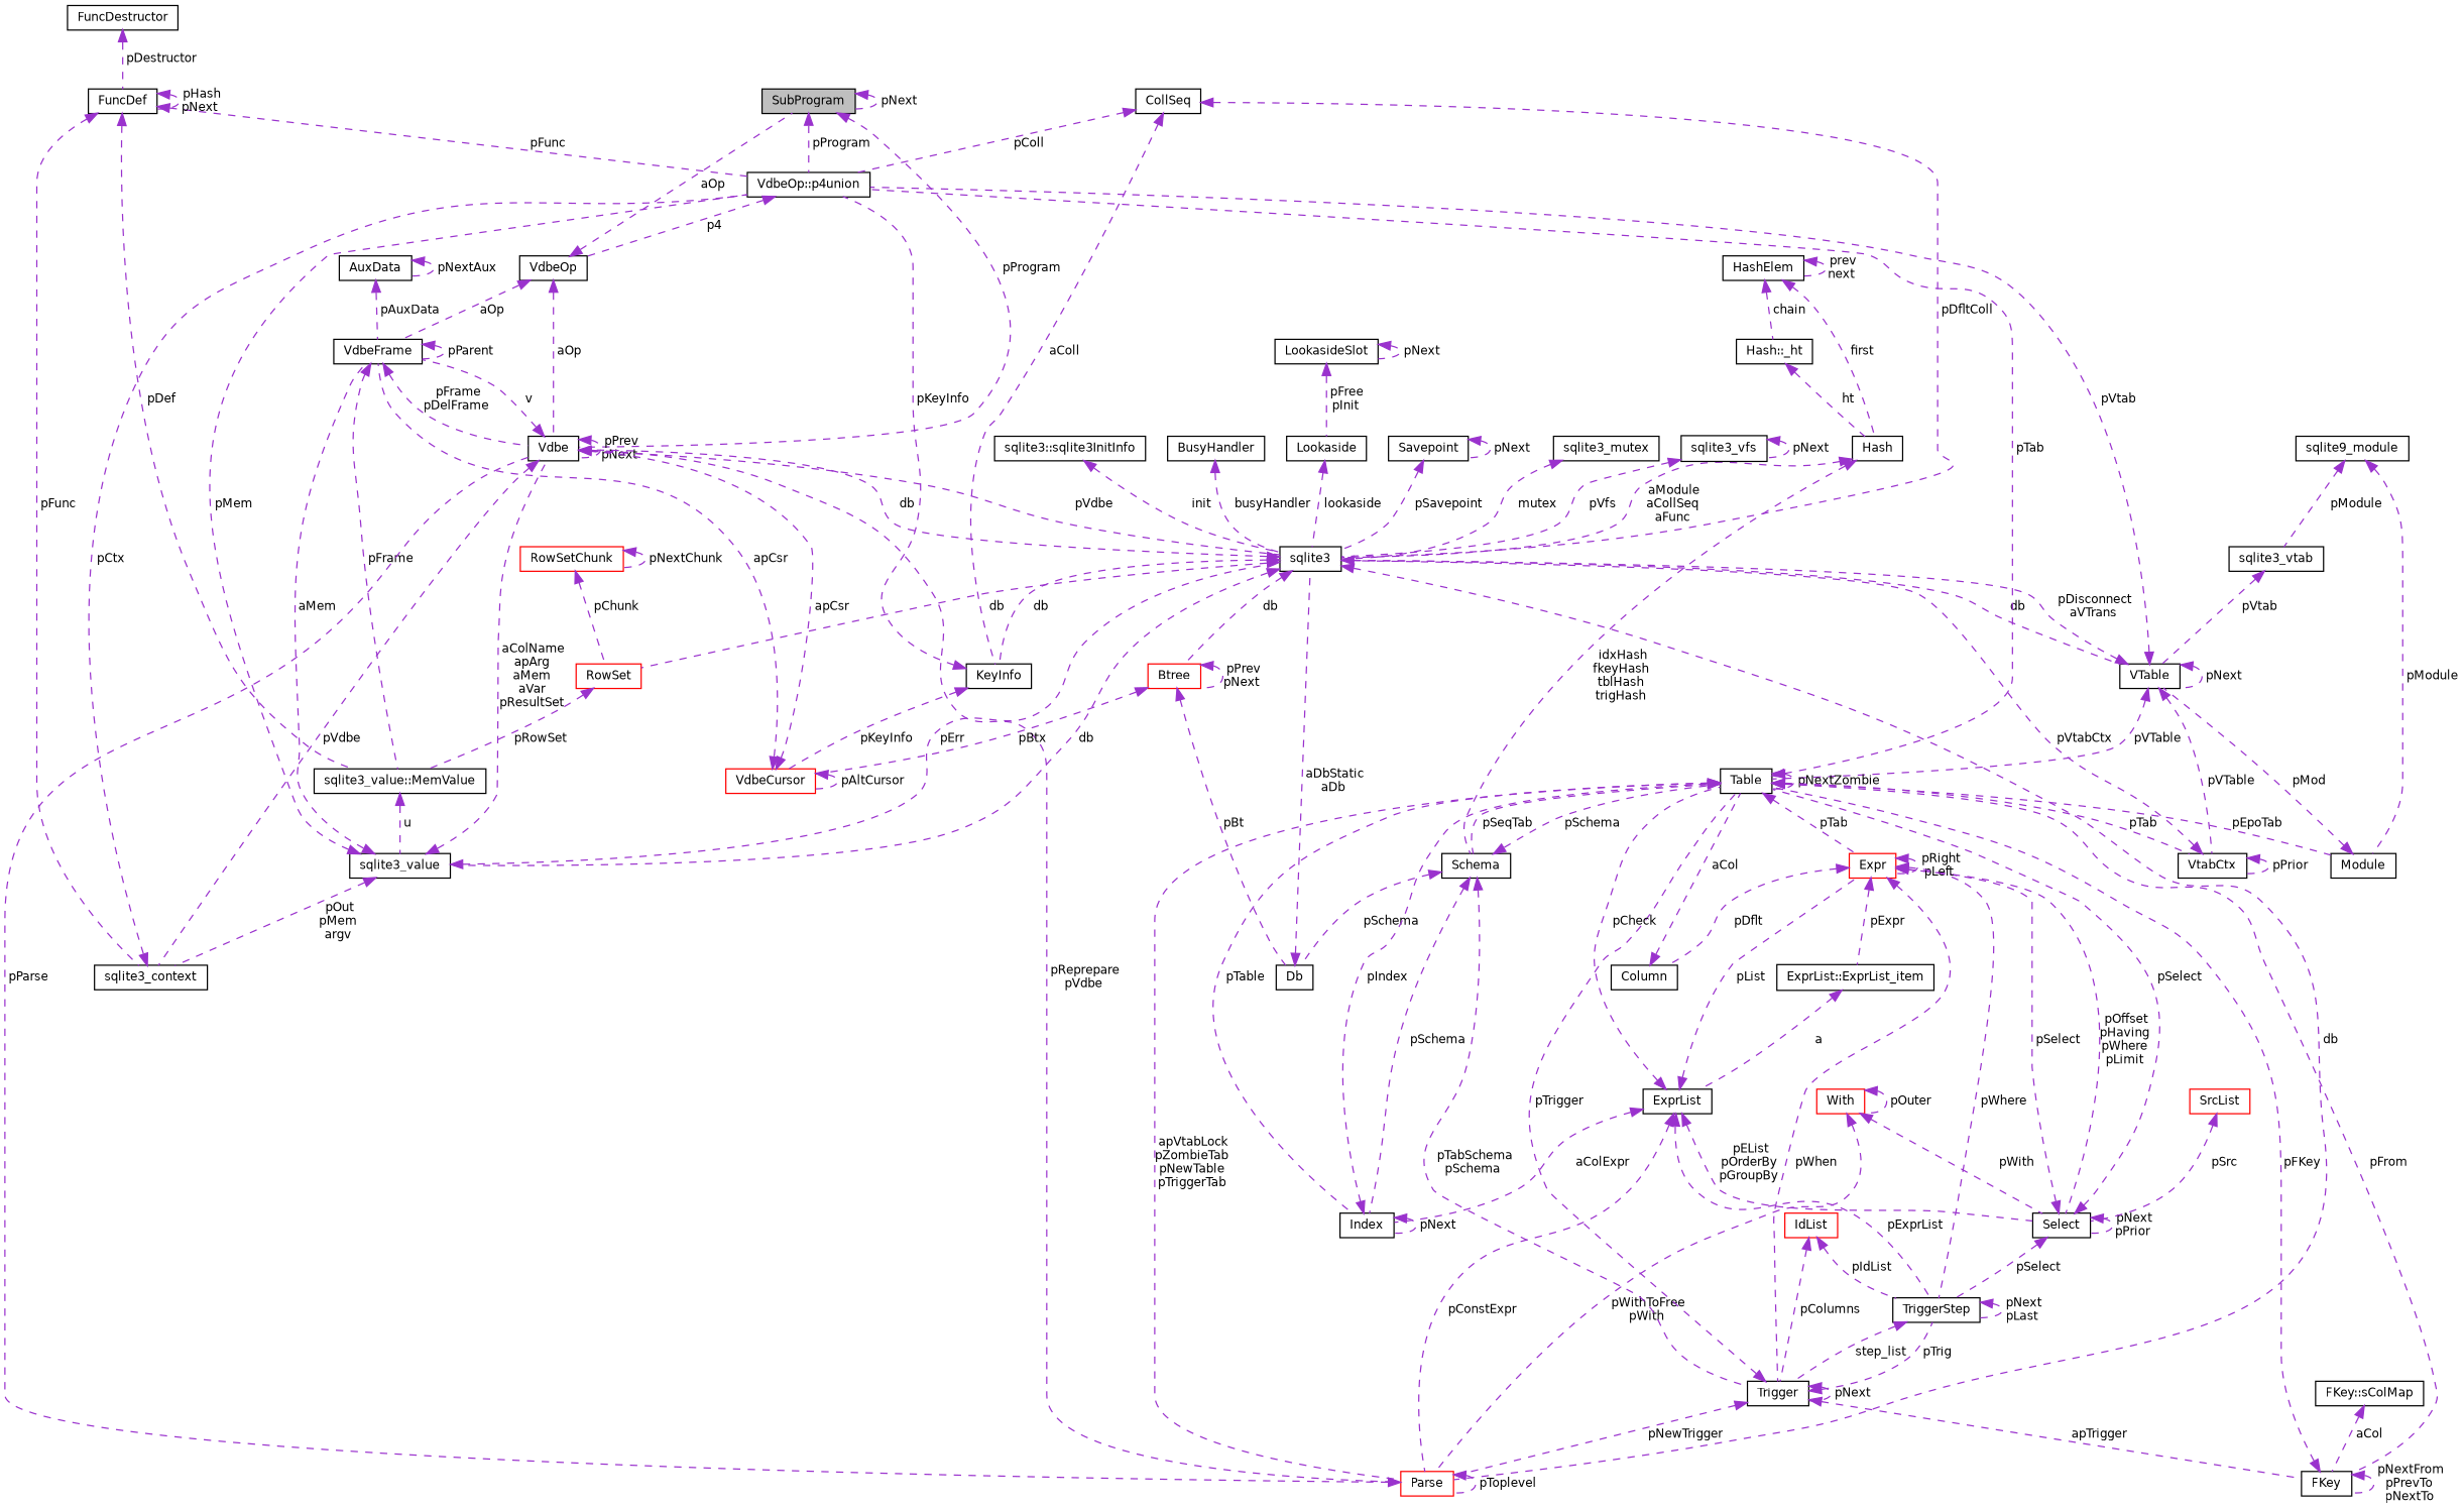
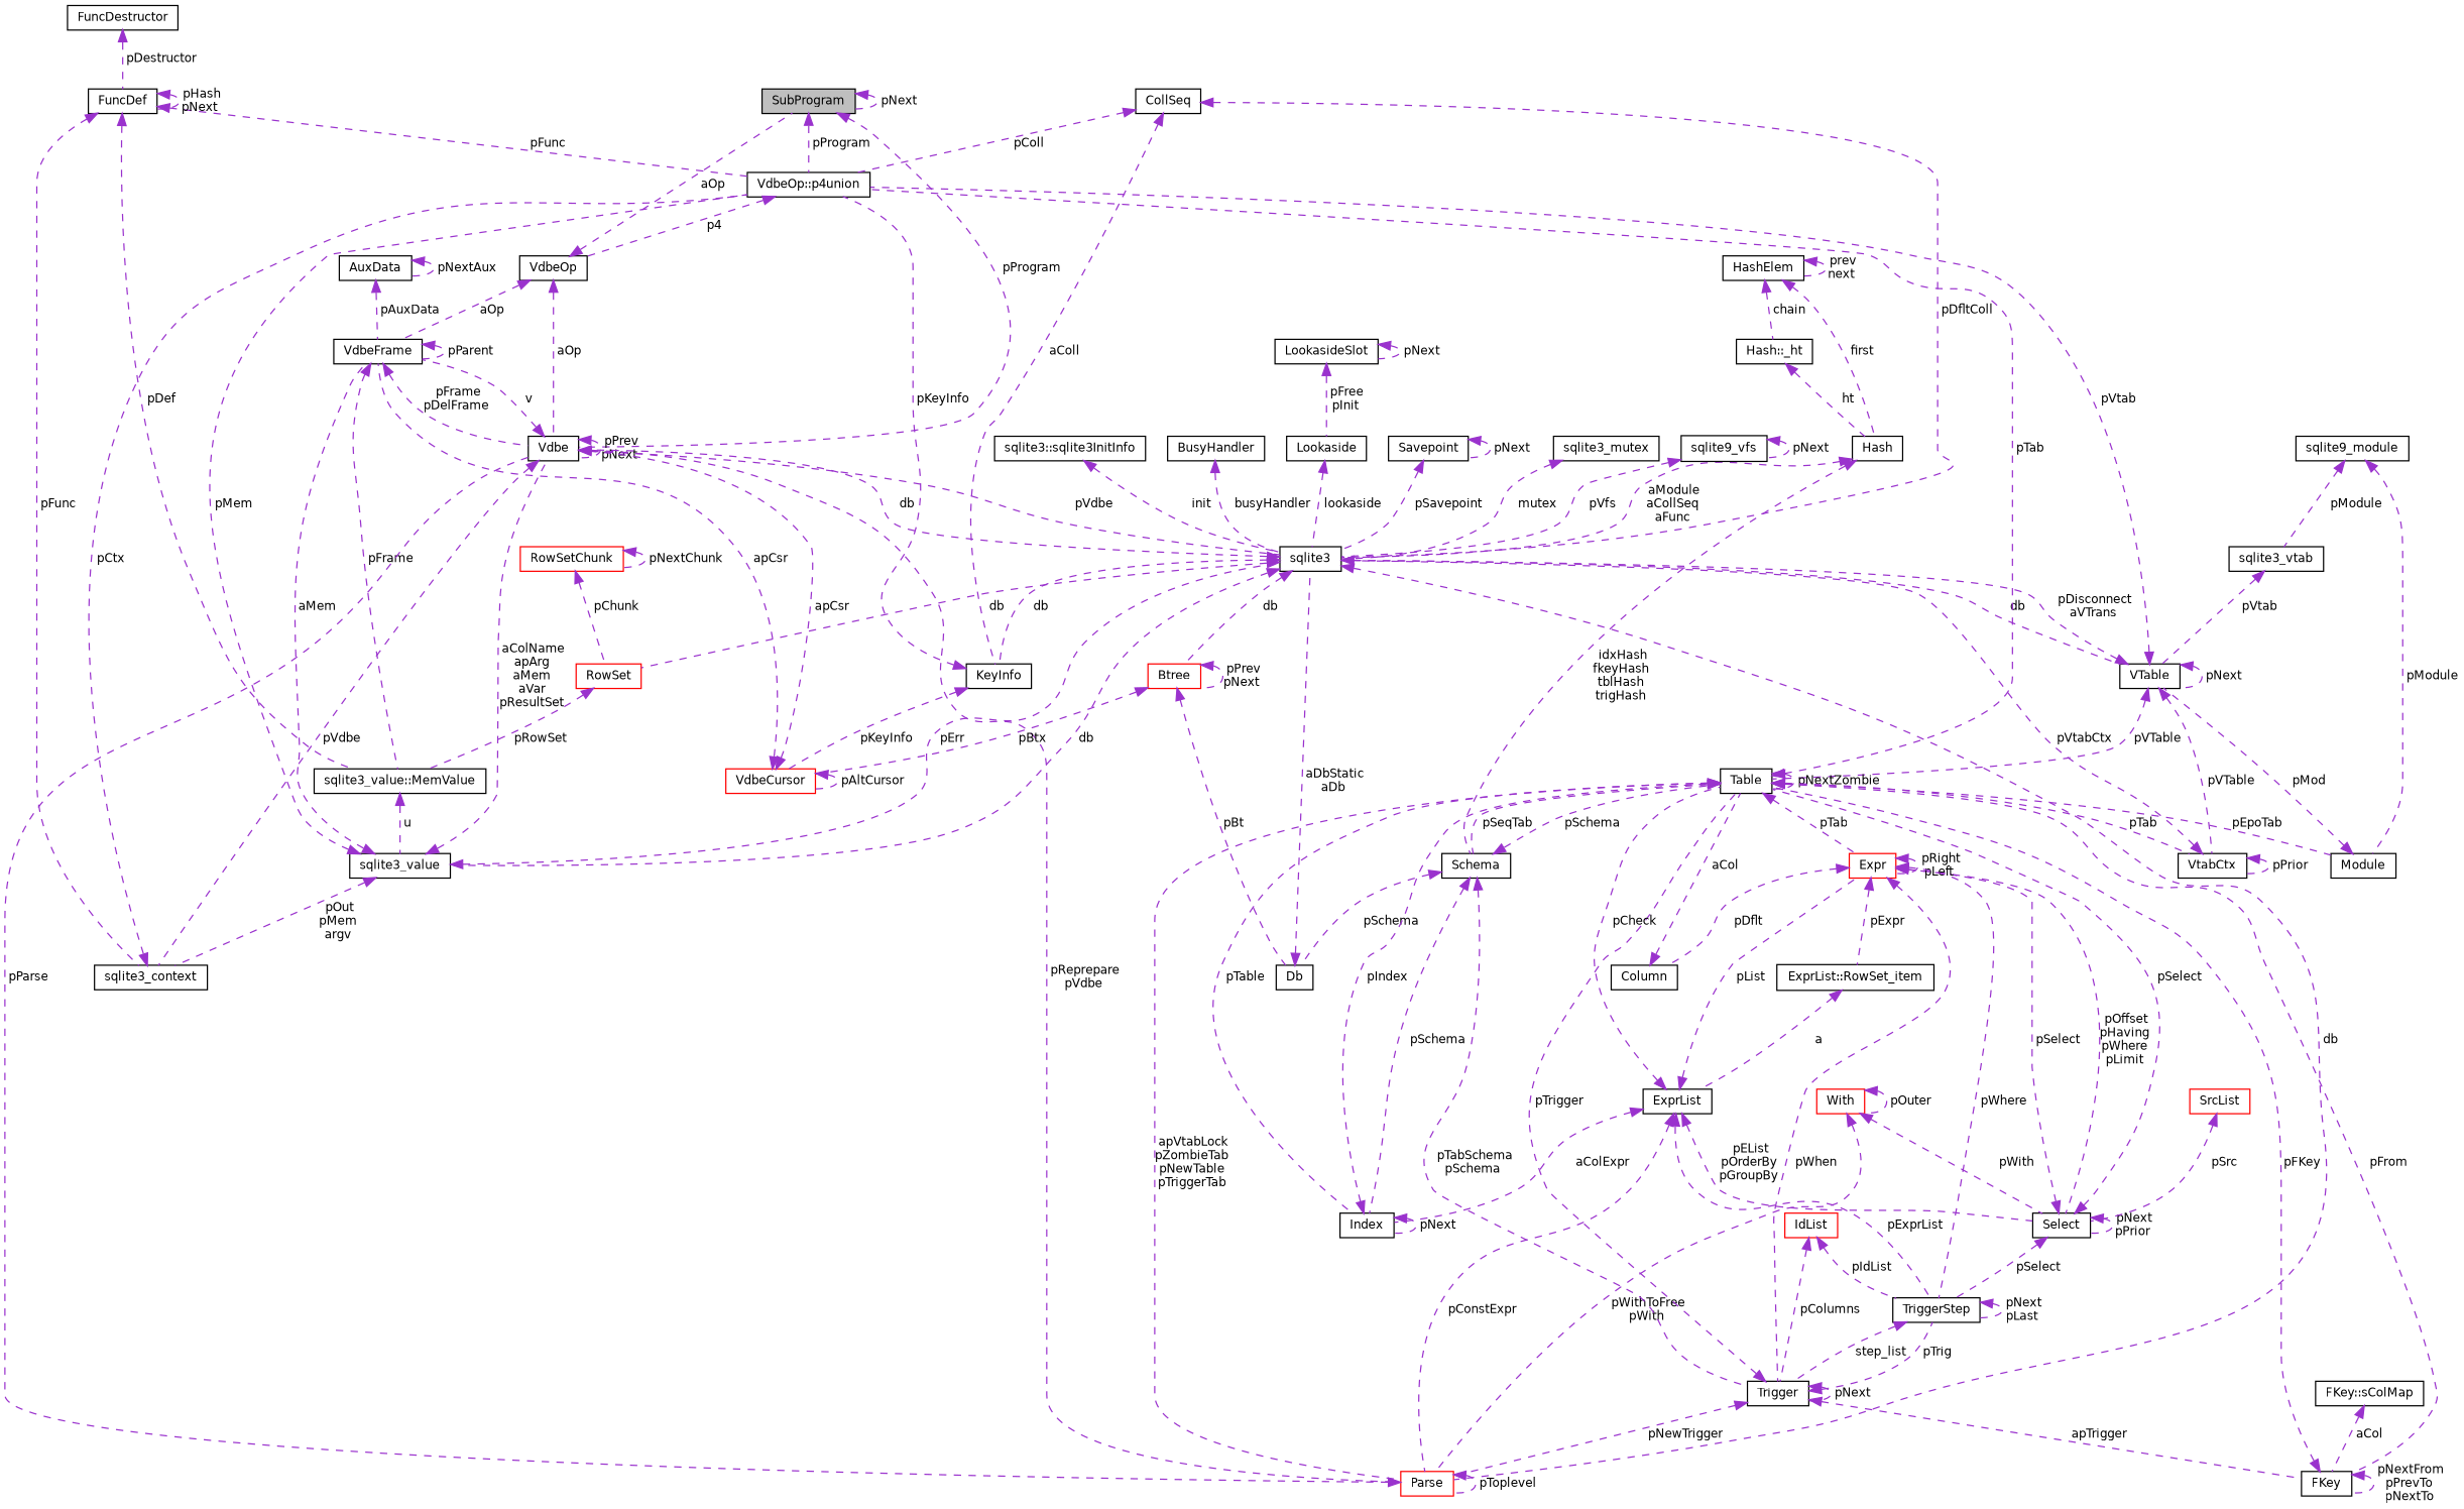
  digraph {
    node [color=black fillcolor=white fontname=Helvetica fontsize=10 shape=record style=filled]
    edge [color=darkorchid3 dir=back fontname=Helvetica fontsize=10 labelfontname=Helvetica labelfontsize=10 style=dashed]
    n1 [fillcolor=grey75 fontcolor=black height=0.2 label=SubProgram width=0.4]
    n2 [height=0.2 label="VdbeOp::p4union" width=0.4]
    n3 [height=0.2 label=Vdbe width=0.4]
    n4 [height=0.2 label=VdbeOp width=0.4]
    n5 [height=0.2 label=VdbeFrame width=0.4]
    n6 [height=0.2 label=sqlite3 width=0.4]
    n7 [height=0.2 label=sqlite3_context width=0.4]
    n8 [color=red height=0.2 label=Parse width=0.4]
    n9 [height=0.2 label="sqlite3_value::MemValue" width=0.4]
    n10 [height=0.2 label=sqlite3_value width=0.4]
    n11 [height=0.2 label=KeyInfo width=0.4]
    n12 [color=red height=0.2 label=Btree width=0.4]
    n13 [height=0.2 label=VTable width=0.4]
    n14 [color=red height=0.2 label=RowSet width=0.4]
    n15 [color=red height=0.2 label=VdbeCursor width=0.4]
    n16 [height=0.2 label=Db width=0.4]
    n17 [height=0.2 label=Table width=0.4]
    n18 [height=0.2 label=VtabCtx width=0.4]
    n19 [height=0.2 label=AuxData width=0.4]
    n20 [height=0.2 label=CollSeq width=0.4]
    n21 [color=red height=0.2 label=With width=0.4]
    n22 [height=0.2 label=Select width=0.4]
    n23 [color=red height=0.2 label=Expr width=0.4]
    n24 [height=0.2 label=TriggerStep width=0.4]
    n25 [height=0.2 label=Schema width=0.4]
    n26 [height=0.2 label=FKey width=0.4]
    n27 [height=0.2 label=Module width=0.4]
    n28 [height=0.2 label=Index width=0.4]
    n29 [height=0.2 label=Trigger width=0.4]
    n30 [height=0.2 label=Column width=0.4]
-   n31 [height=0.2 label="ExprList::ExprList_item" width=0.4]
+   n31 [height=0.2 label="ExprList::RowSet_item" width=0.4]
    n32 [height=0.2 label=Hash width=0.4]
    n33 [height=0.2 label="Hash::_ht" width=0.4]
    n34 [height=0.2 label=HashElem width=0.4]
    n35 [height=0.2 label=ExprList width=0.4]
    n36 [color=red height=0.2 label=SrcList width=0.4]
    n37 [height=0.2 label="FKey::sColMap" width=0.4]
    n38 [color=red height=0.2 label=IdList width=0.4]
    n39 [height=0.2 label=sqlite9_module width=0.4]
    n40 [height=0.2 label=sqlite3_vtab width=0.4]
    n41 [height=0.2 label=Savepoint width=0.4]
    n42 [height=0.2 label=Lookaside width=0.4]
    n43 [height=0.2 label=LookasideSlot width=0.4]
    n44 [height=0.2 label=sqlite3_mutex width=0.4]
-   n45 [height=0.2 label=sqlite3_vfs width=0.4]
+   n45 [height=0.2 label=sqlite9_vfs width=0.4]
    n46 [height=0.2 label="sqlite3::sqlite3InitInfo" width=0.4]
    n47 [height=0.2 label=BusyHandler width=0.4]
    n48 [color=red height=0.2 label=RowSetChunk width=0.4]
    n49 [height=0.2 label=FuncDef width=0.4]
    n50 [height=0.2 label=FuncDestructor width=0.4]
    n1 -> n1 [label=" pNext"]
    n1 -> n2 [label=" pProgram"]
    n1 -> n3 [label=" pProgram"]
    n2 -> n4 [label=" p4"]
    n3 -> n3 [label=" pPrev\npNext"]
    n3 -> n5 [label=" v"]
    n3 -> n6 [label=" pVdbe"]
    n3 -> n7 [label=" pVdbe"]
    n3 -> n8 [label=" pReprepare\npVdbe"]
    n4 -> n1 [label=" aOp"]
    n4 -> n3 [label=" aOp"]
    n4 -> n5 [label=" aOp"]
    n5 -> n3 [label=" pFrame\npDelFrame"]
    n5 -> n5 [label=" pParent"]
    n5 -> n9 [label=" pFrame"]
    n6 -> n3 [label=" db"]
    n6 -> n8 [label=" db"]
    n6 -> n10 [label=" db"]
    n6 -> n11 [label=" db"]
    n6 -> n12 [label=" db"]
    n6 -> n13 [label=" db"]
    n6 -> n14 [label=" db"]
    n7 -> n2 [label=" pCtx"]
    n8 -> n3 [label=" pParse"]
    n8 -> n8 [label=" pToplevel"]
    n9 -> n10 [label=" u"]
    n10 -> n2 [label=" pMem"]
    n10 -> n3 [label=" aColName\napArg\naMem\naVar\npResultSet"]
    n10 -> n5 [label=" aMem"]
    n10 -> n6 [label=" pErr"]
    n10 -> n7 [label=" pOut\npMem\nargv"]
    n11 -> n2 [label=" pKeyInfo"]
    n11 -> n15 [label=" pKeyInfo"]
    n12 -> n12 [label=" pPrev\npNext"]
    n12 -> n15 [label=" pBtx"]
    n12 -> n16 [label=" pBt"]
    n13 -> n2 [label=" pVtab"]
    n13 -> n6 [label=" pDisconnect\naVTrans"]
    n13 -> n13 [label=" pNext"]
    n13 -> n17 [label=" pVTable"]
    n13 -> n18 [label=" pVTable"]
    n14 -> n9 [label=" pRowSet"]
    n15 -> n3 [label=" apCsr"]
    n15 -> n5 [label=" apCsr"]
    n15 -> n15 [label=" pAltCursor"]
    n16 -> n6 [label=" aDbStatic\naDb"]
    n17 -> n2 [label=" pTab"]
    n17 -> n8 [label=" apVtabLock\npZombieTab\npNewTable\npTriggerTab"]
    n17 -> n17 [label=" pNextZombie"]
    n17 -> n18 [label=" pTab"]
    n17 -> n23 [label=" pTab"]
    n17 -> n25 [label=" pSeqTab"]
    n17 -> n26 [label=" pFrom"]
    n17 -> n27 [label=" pEpoTab"]
    n17 -> n28 [label=" pTable"]
    n18 -> n6 [label=" pVtabCtx"]
    n18 -> n18 [label=" pPrior"]
    n19 -> n5 [label=" pAuxData"]
    n19 -> n19 [label=" pNextAux"]
    n20 -> n2 [label=" pColl"]
    n20 -> n6 [label=" pDfltColl"]
    n20 -> n11 [label=" aColl"]
    n21 -> n8 [label=" pWithToFree\npWith"]
    n21 -> n21 [label=" pOuter"]
    n21 -> n22 [label=" pWith"]
    n22 -> n17 [label=" pSelect"]
    n22 -> n22 [label=" pNext\npPrior"]
    n22 -> n23 [label=" pSelect"]
    n22 -> n24 [label=" pSelect"]
    n23 -> n22 [label=" pOffset\npHaving\npWhere\npLimit"]
    n23 -> n23 [label=" pRight\npLeft"]
    n23 -> n24 [label=" pWhere"]
    n23 -> n29 [label=" pWhen"]
    n23 -> n30 [label=" pDflt"]
    n23 -> n31 [label=" pExpr"]
    n24 -> n24 [label=" pNext\npLast"]
    n24 -> n29 [label=" step_list"]
    n25 -> n16 [label=" pSchema"]
    n25 -> n17 [label=" pSchema"]
    n25 -> n28 [label=" pSchema"]
    n25 -> n29 [label=" pTabSchema\npSchema"]
    n26 -> n17 [label=" pFKey"]
    n26 -> n26 [label=" pNextFrom\npPrevTo\npNextTo"]
    n27 -> n13 [label=" pMod"]
    n28 -> n17 [label=" pIndex"]
    n28 -> n28 [label=" pNext"]
    n29 -> n8 [label=" pNewTrigger"]
    n29 -> n17 [label=" pTrigger"]
    n29 -> n24 [label=" pTrig"]
    n29 -> n26 [label=" apTrigger"]
    n29 -> n29 [label=" pNext"]
    n30 -> n17 [label=" aCol"]
    n31 -> n35 [label=" a"]
    n32 -> n6 [label=" aModule\naCollSeq\naFunc"]
    n32 -> n25 [label=" idxHash\nfkeyHash\ntblHash\ntrigHash"]
    n33 -> n32 [label=" ht"]
    n34 -> n32 [label=" first"]
    n34 -> n33 [label=" chain"]
    n34 -> n34 [label=" prev\nnext"]
    n35 -> n8 [label=" pConstExpr"]
    n35 -> n17 [label=" pCheck"]
    n35 -> n22 [label=" pEList\npOrderBy\npGroupBy"]
    n35 -> n23 [label=" pList"]
    n35 -> n24 [label=" pExprList"]
    n35 -> n28 [label=" aColExpr"]
    n36 -> n22 [label=" pSrc"]
    n37 -> n26 [label=" aCol"]
    n38 -> n24 [label=" pIdList"]
    n38 -> n29 [label=" pColumns"]
    n39 -> n27 [label=" pModule"]
    n39 -> n40 [label=" pModule"]
    n40 -> n13 [label=" pVtab"]
    n41 -> n6 [label=" pSavepoint"]
    n41 -> n41 [label=" pNext"]
    n42 -> n6 [label=" lookaside"]
    n43 -> n42 [label=" pFree\npInit"]
    n43 -> n43 [label=" pNext"]
    n44 -> n6 [label=" mutex"]
    n45 -> n6 [label=" pVfs"]
    n45 -> n45 [label=" pNext"]
    n46 -> n6 [label=" init"]
    n47 -> n6 [label=" busyHandler"]
    n48 -> n14 [label=" pChunk"]
    n48 -> n48 [label=" pNextChunk"]
    n49 -> n2 [label=" pFunc"]
    n49 -> n7 [label=" pFunc"]
    n49 -> n9 [label=" pDef"]
    n49 -> n49 [label=" pHash\npNext"]
    n50 -> n49 [label=" pDestructor"]
  }
